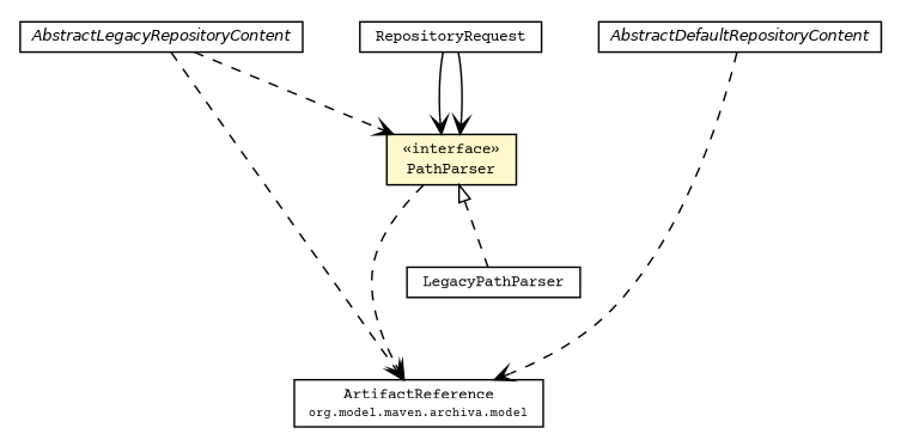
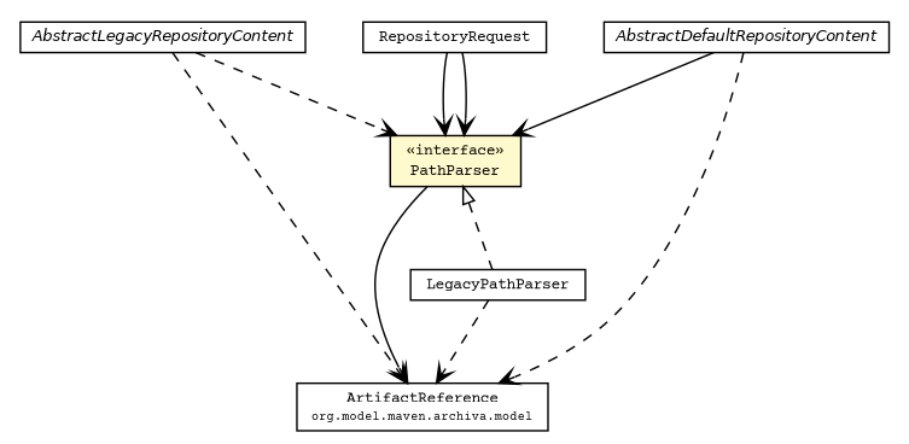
  digraph {
    fontname="Courier Prime"
    node [fontcolor=black fontname="Courier Prime" fontsize=9.0 shape=plaintext]
    edge [arrowhead=open color=black fontcolor=black fontname="Courier Prime" fontsize=10.0 headport=p labelfontname=Helvetica labelfontsize=10 tailport=p style=dashed]
    n1 [label=<<table border="0" cellborder="1" cellspacing="0" cellpadding="2" port="p" href="./RepositoryRequest.html"> 		<tr><td><table border="0" cellspacing="0" cellpadding="1"> 			<tr><td> RepositoryRequest </td></tr> 		</table></td></tr> 		</table>>]
    n2 [label=<<table border="0" cellborder="1" cellspacing="0" cellpadding="2" port="p" bgcolor="lemonChiffon" href="./PathParser.html"> 		<tr><td><table border="0" cellspacing="0" cellpadding="1"> 			<tr><td> &laquo;interface&raquo; </td></tr> 			<tr><td> PathParser </td></tr> 		</table></td></tr> 		</table>>]
    n3 [label=<<table border="0" cellborder="1" cellspacing="0" cellpadding="2" port="p" href="http://java.sun.com/j2se/1.4.2/docs/api/org/apache/maven/archiva/model/ArtifactReference.html"> 		<tr><td><table border="0" cellspacing="0" cellpadding="1"> 			<tr><td> ArtifactReference </td></tr> 			<tr><td><font point-size="7.0"> org.model.maven.archiva.model </font></td></tr> 		</table></td></tr> 		</table>>]
    n4 [label=<<table border="0" cellborder="1" cellspacing="0" cellpadding="2" port="p" href="./LegacyPathParser.html"> 		<tr><td><table border="0" cellspacing="0" cellpadding="1"> 			<tr><td> LegacyPathParser </td></tr> 		</table></td></tr> 		</table>>]
    n5 [label=<<table border="0" cellborder="1" cellspacing="0" cellpadding="2" port="p" href="./AbstractLegacyRepositoryContent.html"> 		<tr><td><table border="0" cellspacing="0" cellpadding="1"> 			<tr><td><font face="Helvetica-Oblique"> AbstractLegacyRepositoryContent </font></td></tr> 		</table></td></tr> 		</table>>]
    n6 [label=<<table border="0" cellborder="1" cellspacing="0" cellpadding="2" port="p" href="./AbstractDefaultRepositoryContent.html"> 		<tr><td><table border="0" cellspacing="0" cellpadding="1"> 			<tr><td><font face="Helvetica-Oblique"> AbstractDefaultRepositoryContent </font></td></tr> 		</table></td></tr> 		</table>>]
    n1 -> n2 [style=""]
    n1 -> n2 [style=""]
-   n2 -> n3
+   n2 -> n3 [style=solid]
    n2 -> n4 [arrowtail=empty dir=back fontsize=10 arrowhead="" color="" fontcolor=""]
+   n4 -> n3
    n5 -> n2
    n5 -> n3
+   n6 -> n2 [style=""]
    n6 -> n3
  }
